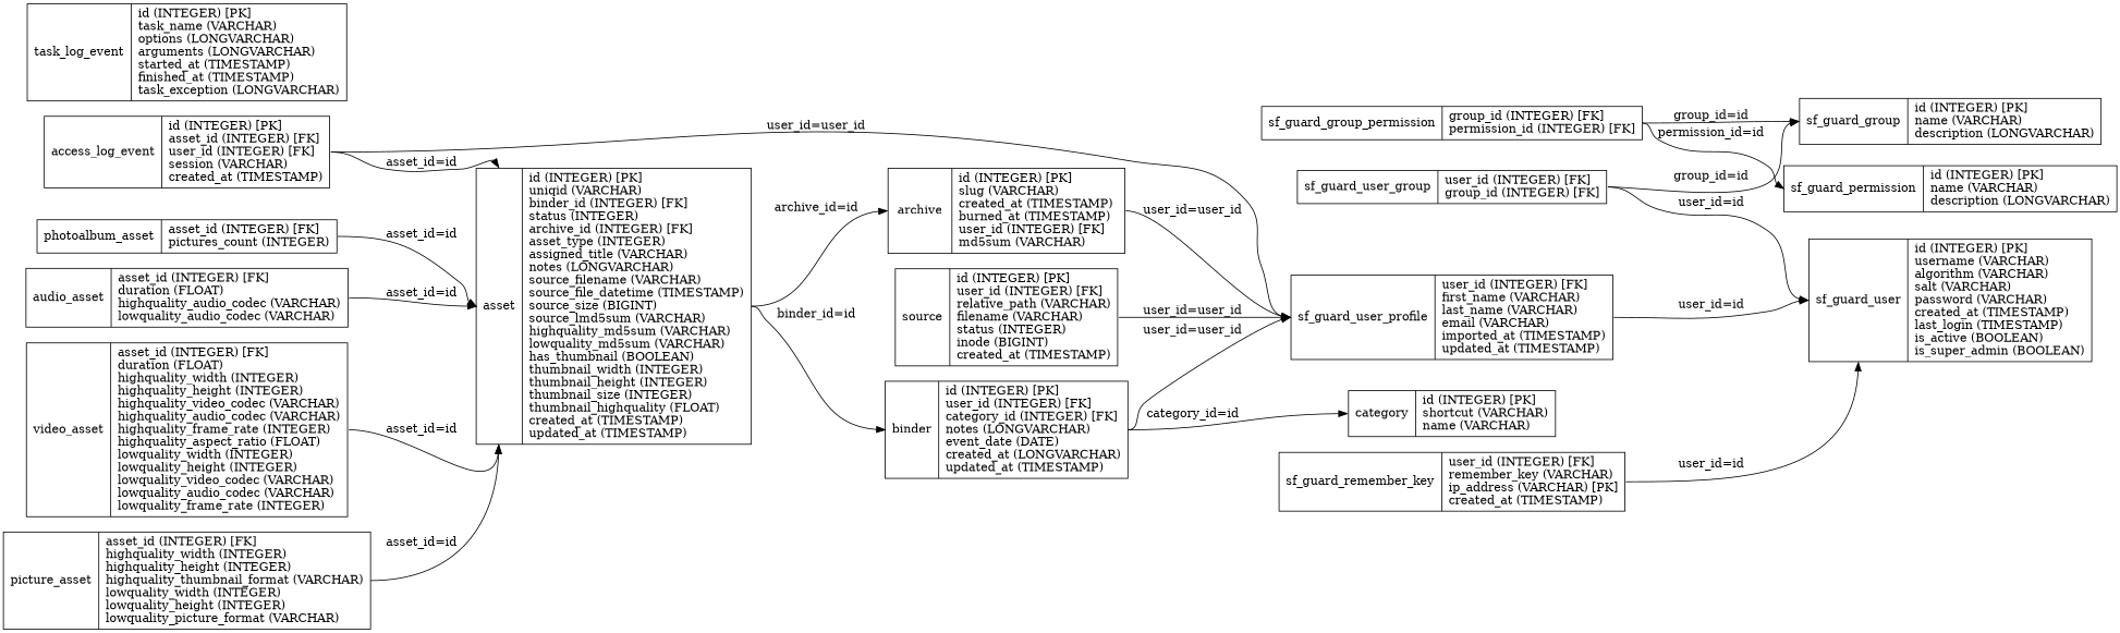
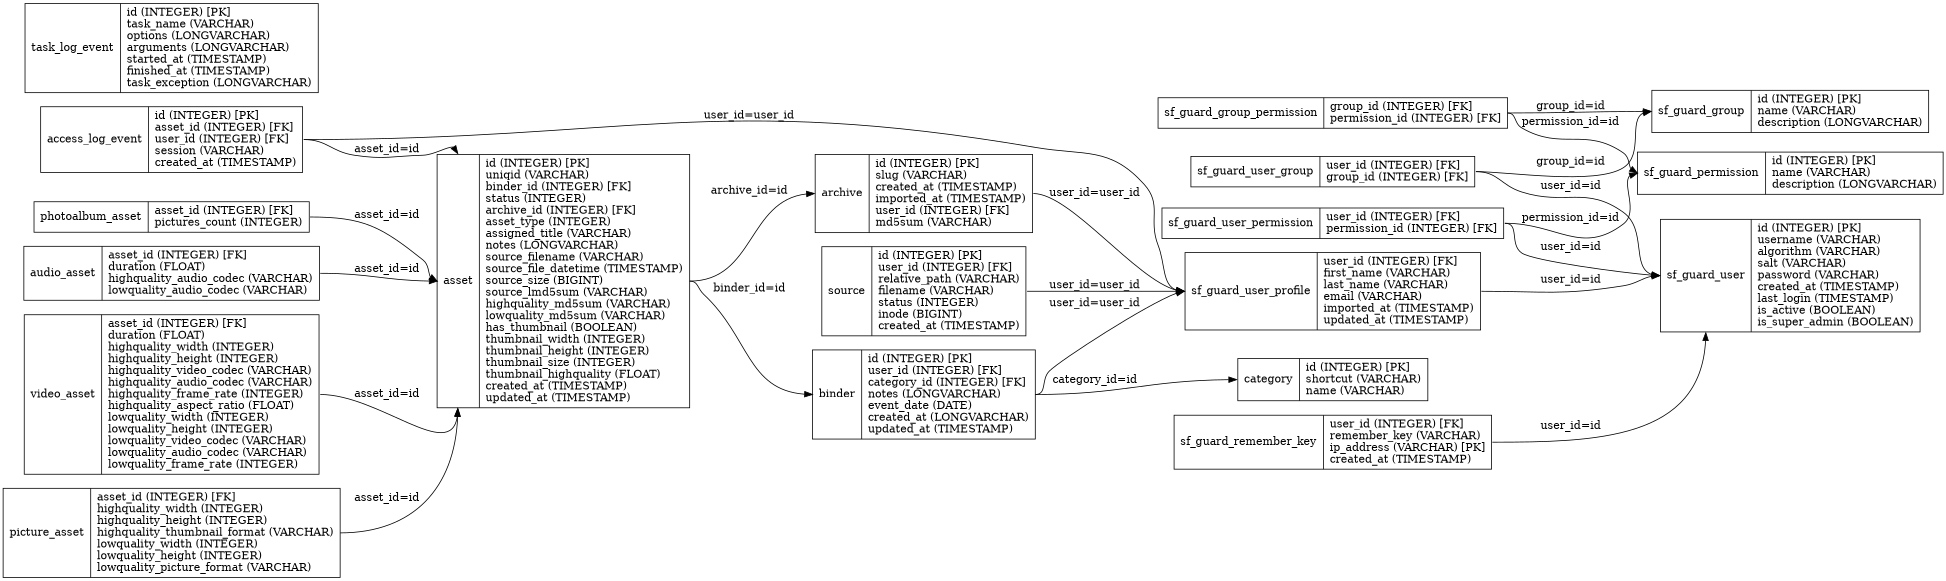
  digraph {
    rankdir=LR
    node [shape=record]
    edge [headport=table tailport=cols]
    n1 [label="{<table>sf_guard_group|<cols>id (INTEGER) [PK]\lname (VARCHAR)\ldescription (LONGVARCHAR)\l}"]
    n2 [label="{<table>sf_guard_permission|<cols>id (INTEGER) [PK]\lname (VARCHAR)\ldescription (LONGVARCHAR)\l}"]
    n3 [label="{<table>sf_guard_group_permission|<cols>group_id (INTEGER) [FK]\lpermission_id (INTEGER) [FK]\l}"]
    n4 [label="{<table>sf_guard_user|<cols>id (INTEGER) [PK]\lusername (VARCHAR)\lalgorithm (VARCHAR)\lsalt (VARCHAR)\lpassword (VARCHAR)\lcreated_at (TIMESTAMP)\llast_login (TIMESTAMP)\lis_active (BOOLEAN)\lis_super_admin (BOOLEAN)\l}"]
+   n5 [label="{<table>sf_guard_user_permission|<cols>user_id (INTEGER) [FK]\lpermission_id (INTEGER) [FK]\l}"]
    n6 [label="{<table>sf_guard_user_group|<cols>user_id (INTEGER) [FK]\lgroup_id (INTEGER) [FK]\l}"]
    n7 [label="{<table>sf_guard_remember_key|<cols>user_id (INTEGER) [FK]\lremember_key (VARCHAR)\lip_address (VARCHAR) [PK]\lcreated_at (TIMESTAMP)\l}"]
    n8 [label="{<table>sf_guard_user_profile|<cols>user_id (INTEGER) [FK]\lfirst_name (VARCHAR)\llast_name (VARCHAR)\lemail (VARCHAR)\limported_at (TIMESTAMP)\lupdated_at (TIMESTAMP)\l}"]
    n9 [label="{<table>asset|<cols>id (INTEGER) [PK]\luniqid (VARCHAR)\lbinder_id (INTEGER) [FK]\lstatus (INTEGER)\larchive_id (INTEGER) [FK]\lasset_type (INTEGER)\lassigned_title (VARCHAR)\lnotes (LONGVARCHAR)\lsource_filename (VARCHAR)\lsource_file_datetime (TIMESTAMP)\lsource_size (BIGINT)\lsource_lmd5sum (VARCHAR)\lhighquality_md5sum (VARCHAR)\llowquality_md5sum (VARCHAR)\lhas_thumbnail (BOOLEAN)\lthumbnail_width (INTEGER)\lthumbnail_height (INTEGER)\lthumbnail_size (INTEGER)\lthumbnail_highquality (FLOAT)\lcreated_at (TIMESTAMP)\lupdated_at (TIMESTAMP)\l}"]
    n10 [label="{<table>binder|<cols>id (INTEGER) [PK]\luser_id (INTEGER) [FK]\lcategory_id (INTEGER) [FK]\lnotes (LONGVARCHAR)\levent_date (DATE)\lcreated_at (LONGVARCHAR)\lupdated_at (TIMESTAMP)\l}"]
-   n11 [label="{<table>archive|<cols>id (INTEGER) [PK]\lslug (VARCHAR)\lcreated_at (TIMESTAMP)\lburned_at (TIMESTAMP)\luser_id (INTEGER) [FK]\lmd5sum (VARCHAR)\l}"]
+   n11 [label="{<table>archive|<cols>id (INTEGER) [PK]\lslug (VARCHAR)\lcreated_at (TIMESTAMP)\limported_at (TIMESTAMP)\luser_id (INTEGER) [FK]\lmd5sum (VARCHAR)\l}"]
    n12 [label="{<table>category|<cols>id (INTEGER) [PK]\lshortcut (VARCHAR)\lname (VARCHAR)\l}"]
    n13 [label="{<table>video_asset|<cols>asset_id (INTEGER) [FK]\lduration (FLOAT)\lhighquality_width (INTEGER)\lhighquality_height (INTEGER)\lhighquality_video_codec (VARCHAR)\lhighquality_audio_codec (VARCHAR)\lhighquality_frame_rate (INTEGER)\lhighquality_aspect_ratio (FLOAT)\llowquality_width (INTEGER)\llowquality_height (INTEGER)\llowquality_video_codec (VARCHAR)\llowquality_audio_codec (VARCHAR)\llowquality_frame_rate (INTEGER)\l}"]
    n14 [label="{<table>picture_asset|<cols>asset_id (INTEGER) [FK]\lhighquality_width (INTEGER)\lhighquality_height (INTEGER)\lhighquality_thumbnail_format (VARCHAR)\llowquality_width (INTEGER)\llowquality_height (INTEGER)\llowquality_picture_format (VARCHAR)\l}"]
    n15 [label="{<table>photoalbum_asset|<cols>asset_id (INTEGER) [FK]\lpictures_count (INTEGER)\l}"]
    n16 [label="{<table>audio_asset|<cols>asset_id (INTEGER) [FK]\lduration (FLOAT)\lhighquality_audio_codec (VARCHAR)\llowquality_audio_codec (VARCHAR)\l}"]
    n17 [label="{<table>access_log_event|<cols>id (INTEGER) [PK]\lasset_id (INTEGER) [FK]\luser_id (INTEGER) [FK]\lsession (VARCHAR)\lcreated_at (TIMESTAMP)\l}"]
    n18 [label="{<table>task_log_event|<cols>id (INTEGER) [PK]\ltask_name (VARCHAR)\loptions (LONGVARCHAR)\larguments (LONGVARCHAR)\lstarted_at (TIMESTAMP)\lfinished_at (TIMESTAMP)\ltask_exception (LONGVARCHAR)\l}"]
    n19 [label="{<table>source|<cols>id (INTEGER) [PK]\luser_id (INTEGER) [FK]\lrelative_path (VARCHAR)\lfilename (VARCHAR)\lstatus (INTEGER)\linode (BIGINT)\lcreated_at (TIMESTAMP)\l}"]
    n3 -> n1 [label="group_id=id "]
    n3 -> n2 [label="permission_id=id "]
+   n5 -> n2 [label="permission_id=id "]
+   n5 -> n4 [label="user_id=id "]
    n6 -> n1 [label="group_id=id "]
    n6 -> n4 [label="user_id=id "]
    n7 -> n4 [label="user_id=id "]
    n8 -> n4 [label="user_id=id "]
    n9 -> n10 [label="binder_id=id "]
    n9 -> n11 [label="archive_id=id "]
    n10 -> n8 [label="user_id=user_id "]
    n10 -> n12 [label="category_id=id "]
    n11 -> n8 [label="user_id=user_id "]
    n13 -> n9 [label="asset_id=id "]
    n14 -> n9 [label="asset_id=id "]
    n15 -> n9 [label="asset_id=id "]
    n16 -> n9 [label="asset_id=id "]
    n17 -> n8 [label="user_id=user_id "]
    n17 -> n9 [label="asset_id=id "]
    n19 -> n8 [label="user_id=user_id "]
  }
